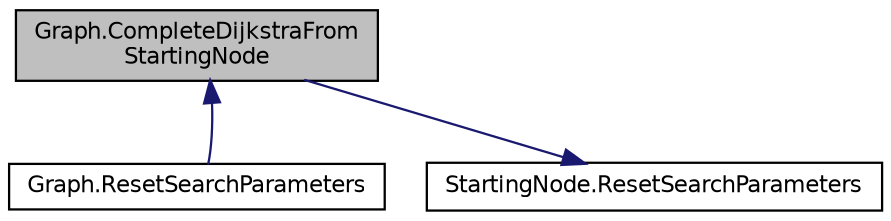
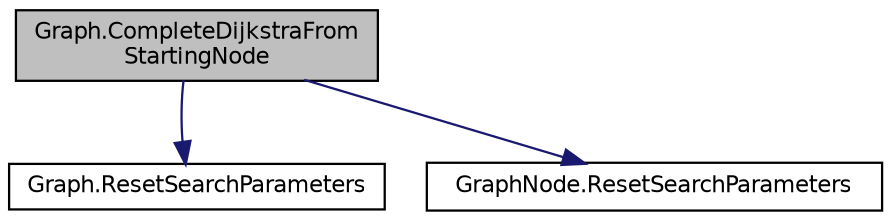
  digraph {
    rankdir=TB
    node [color=black fillcolor=white fontname=Helvetica fontsize=10 shape=record style=filled]
    edge [color=midnightblue fontname=Helvetica fontsize=10 labelfontname=Helvetica labelfontsize=10 style=solid]
    n1 [fillcolor=grey75 fontcolor=black height=0.2 label="Graph.CompleteDijkstraFrom\lStartingNode" width=0.4]
    n2 [height=0.2 label="Graph.ResetSearchParameters" width=0.4]
-   n3 [height=0.2 label="StartingNode.ResetSearchParameters" width=0.4]
-   n2 -> n1
+   n3 [height=0.2 label="GraphNode.ResetSearchParameters" width=0.4]
+   n1 -> n2
    n1 -> n3
  }
